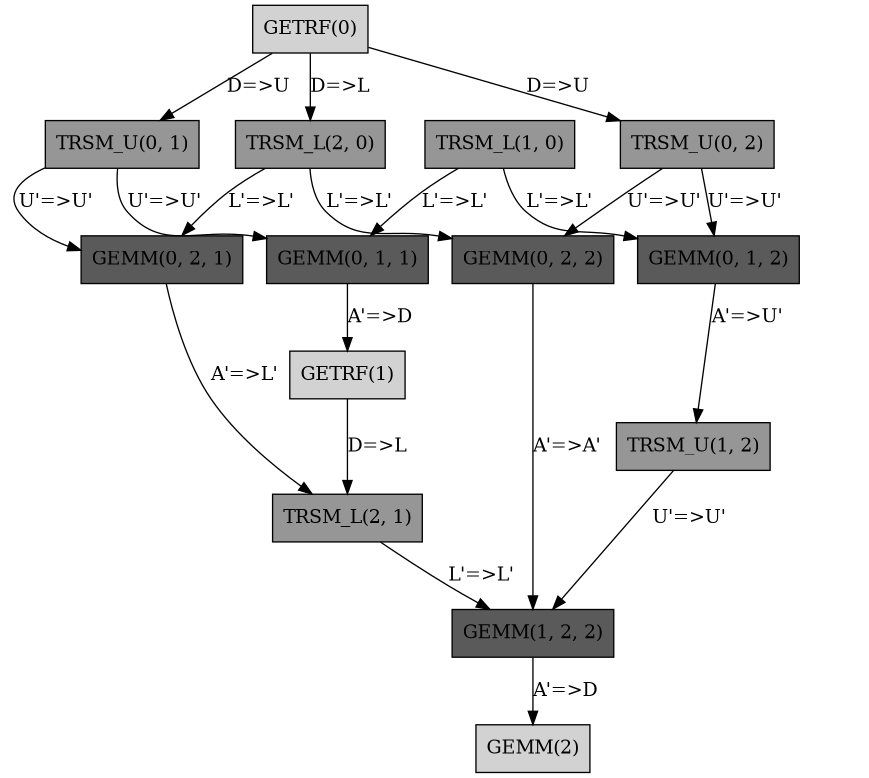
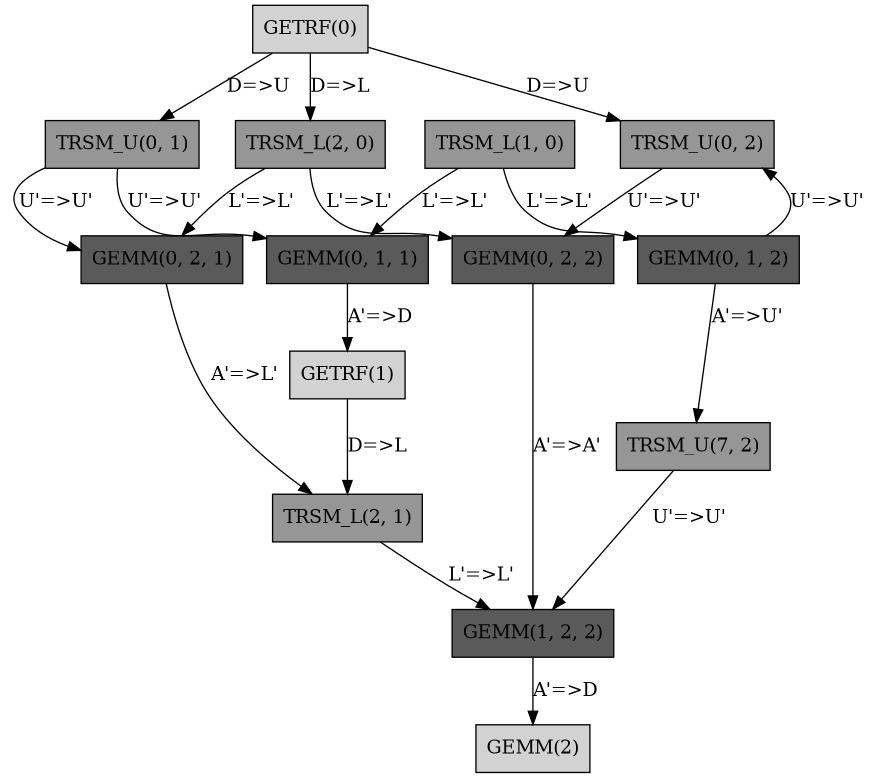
  digraph {
    node [fillcolor="#969696" fontcolor=black shape=polygon style=filled]
    edge [color="#000000" style=solid]
    n1 [fillcolor="#d2d2d2" label="GETRF(0)"]
    n2 [label="TRSM_L(2, 0)"]
    n3 [label="TRSM_U(0, 1)"]
    n4 [label="TRSM_U(0, 2)"]
    n5 [label="TRSM_L(1, 0)"]
    n6 [fillcolor="#5a5a5a" label="GEMM(0, 1, 2)"]
    n7 [fillcolor="#5a5a5a" label="GEMM(0, 1, 1)"]
    n8 [fillcolor="#5a5a5a" label="GEMM(0, 2, 2)"]
    n9 [fillcolor="#5a5a5a" label="GEMM(0, 2, 1)"]
-   n10 [label="TRSM_U(1, 2)"]
+   n10 [label="TRSM_U(7, 2)"]
    n11 [fillcolor="#d2d2d2" label="GETRF(1)"]
    n12 [fillcolor="#5a5a5a" label="GEMM(1, 2, 2)"]
    n13 [label="TRSM_L(2, 1)"]
    n14 [fillcolor="#d2d2d2" label="GEMM(2)"]
    n1 -> n2 [label="D=>L"]
    n1 -> n3 [label="D=>U"]
    n1 -> n4 [label="D=>U"]
    n2 -> n8 [label="L'=>L'"]
    n2 -> n9 [label="L'=>L'"]
    n3 -> n7 [label="U'=>U'"]
    n3 -> n9 [label="U'=>U'"]
-   n4 -> n6 [label="U'=>U'"]
+   n6 -> n4 [label="U'=>U'"]
    n4 -> n8 [label="U'=>U'"]
    n5 -> n6 [label="L'=>L'"]
    n5 -> n7 [label="L'=>L'"]
    n6 -> n10 [label="A'=>U'"]
    n7 -> n11 [label="A'=>D"]
    n8 -> n12 [label="A'=>A'"]
    n9 -> n13 [label="A'=>L'"]
    n10 -> n12 [label="U'=>U'"]
    n11 -> n13 [label="D=>L"]
    n12 -> n14 [label="A'=>D"]
    n13 -> n12 [label="L'=>L'"]
  }
